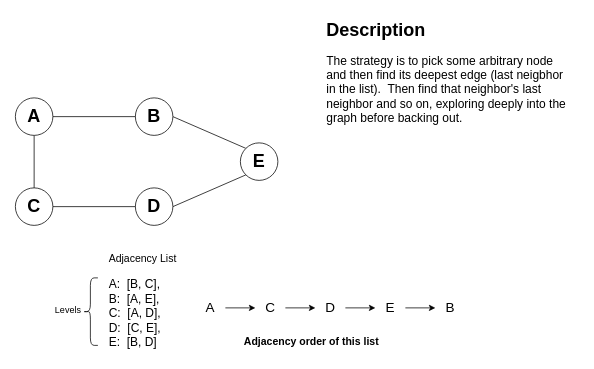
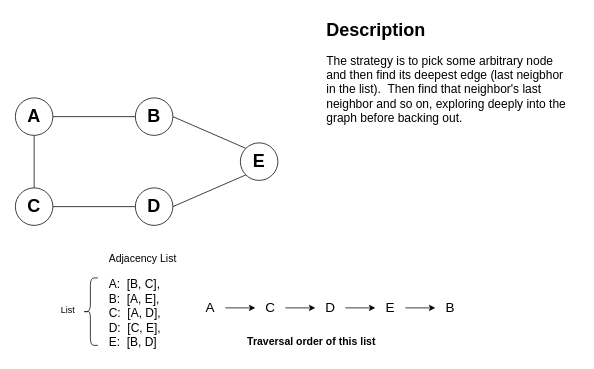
  <mxCell id="0" />
  <mxCell id="1" parent="0" />
  <mxCell id="2" style="rounded=0;orthogonalLoop=1;jettySize=auto;html=1;exitX=1;exitY=0.5;exitDx=0;exitDy=0;entryX=0;entryY=1;entryDx=0;entryDy=0;endArrow=none;endFill=0;" parent="1" source="3" target="11" edge="1"><mxGeometry relative="1" as="geometry" /></mxCell>
  <mxCell id="3" value="&lt;font style=&quot;font-size: 24px;&quot;&gt;&lt;b&gt;D&lt;/b&gt;&lt;/font&gt;" style="ellipse;whiteSpace=wrap;html=1;aspect=fixed;" parent="1" vertex="1"><mxGeometry x="180" y="250" width="50" height="50" as="geometry" /></mxCell>
  <mxCell id="4" style="rounded=0;orthogonalLoop=1;jettySize=auto;html=1;exitX=1;exitY=0.5;exitDx=0;exitDy=0;entryX=0;entryY=0;entryDx=0;entryDy=0;endArrow=none;endFill=0;" parent="1" source="5" target="11" edge="1"><mxGeometry relative="1" as="geometry" /></mxCell>
  <mxCell id="5" value="&lt;font style=&quot;font-size: 24px;&quot;&gt;&lt;b&gt;B&lt;/b&gt;&lt;/font&gt;" style="ellipse;whiteSpace=wrap;html=1;aspect=fixed;" parent="1" vertex="1"><mxGeometry x="180" y="130" width="50" height="50" as="geometry" /></mxCell>
  <mxCell id="6" style="rounded=0;orthogonalLoop=1;jettySize=auto;html=1;exitX=1;exitY=0.5;exitDx=0;exitDy=0;entryX=0;entryY=0.5;entryDx=0;entryDy=0;endArrow=none;endFill=0;" parent="1" source="8" target="5" edge="1"><mxGeometry relative="1" as="geometry" /></mxCell>
  <mxCell id="7" style="rounded=0;orthogonalLoop=1;jettySize=auto;html=1;exitX=0.5;exitY=1;exitDx=0;exitDy=0;entryX=0.5;entryY=0;entryDx=0;entryDy=0;endArrow=none;endFill=0;" parent="1" source="8" target="10" edge="1"><mxGeometry relative="1" as="geometry" /></mxCell>
  <mxCell id="8" value="&lt;font style=&quot;font-size: 24px;&quot;&gt;&lt;b&gt;A&lt;/b&gt;&lt;/font&gt;" style="ellipse;whiteSpace=wrap;html=1;aspect=fixed;" parent="1" vertex="1"><mxGeometry x="20" y="130" width="50" height="50" as="geometry" /></mxCell>
  <mxCell id="9" style="rounded=0;orthogonalLoop=1;jettySize=auto;html=1;exitX=1;exitY=0.5;exitDx=0;exitDy=0;entryX=0;entryY=0.5;entryDx=0;entryDy=0;endArrow=none;endFill=0;" parent="1" source="10" target="3" edge="1"><mxGeometry relative="1" as="geometry" /></mxCell>
  <mxCell id="10" value="&lt;font style=&quot;font-size: 24px;&quot;&gt;&lt;b&gt;C&lt;/b&gt;&lt;/font&gt;" style="ellipse;whiteSpace=wrap;html=1;aspect=fixed;" parent="1" vertex="1"><mxGeometry x="20" y="250" width="50" height="50" as="geometry" /></mxCell>
  <mxCell id="11" value="&lt;font style=&quot;font-size: 24px;&quot;&gt;&lt;b&gt;E&lt;/b&gt;&lt;/font&gt;" style="ellipse;whiteSpace=wrap;html=1;aspect=fixed;" parent="1" vertex="1"><mxGeometry x="320" y="190" width="50" height="50" as="geometry" /></mxCell>
  <mxCell id="12" value="&lt;h1&gt;&lt;font style=&quot;font-size: 24px;&quot;&gt;Description&lt;/font&gt;&lt;/h1&gt;&lt;p&gt;&lt;font size=&quot;3&quot;&gt;The strategy is to pick some arbitrary node and then find its deepest edge (last neigbhor in the list).&amp;nbsp; Then find that neighbor's last neighbor and so on, exploring deeply into the graph before backing out.&lt;/font&gt;&lt;/p&gt;" style="text;html=1;strokeColor=none;fillColor=none;spacing=5;spacingTop=-20;whiteSpace=wrap;overflow=hidden;rounded=0;" parent="1" vertex="1"><mxGeometry x="430" y="20" width="340" height="180" as="geometry" /></mxCell>
  <mxCell id="13" value="&lt;font style=&quot;font-size: 14px;&quot;&gt;Adjacency List&lt;br&gt;&lt;br&gt;&lt;/font&gt;&lt;div style=&quot;text-align: left;&quot;&gt;&lt;font size=&quot;3&quot;&gt;A:&amp;nbsp; [B, C],&lt;/font&gt;&lt;/div&gt;&lt;div style=&quot;text-align: left;&quot;&gt;&lt;font size=&quot;3&quot;&gt;B:&amp;nbsp; [A, E],&lt;br&gt;&lt;/font&gt;&lt;/div&gt;&lt;div style=&quot;text-align: left;&quot;&gt;&lt;font size=&quot;3&quot;&gt;C:&amp;nbsp; [A, D],&lt;br&gt;&lt;/font&gt;&lt;/div&gt;&lt;div style=&quot;text-align: left;&quot;&gt;&lt;font size=&quot;3&quot;&gt;D:&amp;nbsp; [C, E],&lt;br&gt;&lt;/font&gt;&lt;/div&gt;&lt;div style=&quot;text-align: left;&quot;&gt;&lt;font size=&quot;3&quot;&gt;E:&amp;nbsp; [B, D]&lt;/font&gt;&lt;br&gt;&lt;/div&gt;" style="text;html=1;strokeColor=none;fillColor=none;align=center;verticalAlign=middle;whiteSpace=wrap;rounded=0;" parent="1" vertex="1"><mxGeometry x="130" y="330" width="120" height="140" as="geometry" /></mxCell>
  <mxCell id="14" style="edgeStyle=orthogonalEdgeStyle;rounded=0;orthogonalLoop=1;jettySize=auto;html=1;exitX=1;exitY=0.5;exitDx=0;exitDy=0;entryX=0;entryY=0.5;entryDx=0;entryDy=0;" parent="1" source="15" target="17" edge="1"><mxGeometry relative="1" as="geometry" /></mxCell>
  <mxCell id="15" value="&lt;font style=&quot;font-size: 18px;&quot;&gt;A&lt;/font&gt;" style="text;html=1;strokeColor=none;fillColor=none;align=center;verticalAlign=middle;whiteSpace=wrap;rounded=0;" parent="1" vertex="1"><mxGeometry x="260" y="390" width="40" height="40" as="geometry" /></mxCell>
  <mxCell id="16" style="edgeStyle=orthogonalEdgeStyle;rounded=0;orthogonalLoop=1;jettySize=auto;html=1;exitX=1;exitY=0.5;exitDx=0;exitDy=0;entryX=0;entryY=0.5;entryDx=0;entryDy=0;" parent="1" source="17" target="19" edge="1"><mxGeometry relative="1" as="geometry" /></mxCell>
  <mxCell id="17" value="&lt;font style=&quot;font-size: 18px;&quot;&gt;C&lt;/font&gt;" style="text;html=1;strokeColor=none;fillColor=none;align=center;verticalAlign=middle;whiteSpace=wrap;rounded=0;" parent="1" vertex="1"><mxGeometry x="340" y="390" width="40" height="40" as="geometry" /></mxCell>
  <mxCell id="18" style="edgeStyle=orthogonalEdgeStyle;rounded=0;orthogonalLoop=1;jettySize=auto;html=1;exitX=1;exitY=0.5;exitDx=0;exitDy=0;entryX=0;entryY=0.5;entryDx=0;entryDy=0;" parent="1" source="19" target="22" edge="1"><mxGeometry relative="1" as="geometry" /></mxCell>
  <mxCell id="19" value="&lt;font style=&quot;font-size: 18px;&quot;&gt;D&lt;/font&gt;" style="text;html=1;strokeColor=none;fillColor=none;align=center;verticalAlign=middle;whiteSpace=wrap;rounded=0;" parent="1" vertex="1"><mxGeometry x="420" y="390" width="40" height="40" as="geometry" /></mxCell>
  <mxCell id="20" value="&lt;font style=&quot;font-size: 18px;&quot;&gt;B&lt;/font&gt;" style="text;html=1;strokeColor=none;fillColor=none;align=center;verticalAlign=middle;whiteSpace=wrap;rounded=0;" parent="1" vertex="1"><mxGeometry x="580" y="390" width="40" height="40" as="geometry" /></mxCell>
  <mxCell id="21" style="edgeStyle=orthogonalEdgeStyle;rounded=0;orthogonalLoop=1;jettySize=auto;html=1;exitX=1;exitY=0.5;exitDx=0;exitDy=0;entryX=0;entryY=0.5;entryDx=0;entryDy=0;" parent="1" source="22" target="20" edge="1"><mxGeometry relative="1" as="geometry" /></mxCell>
  <mxCell id="22" value="&lt;font style=&quot;font-size: 18px;&quot;&gt;E&lt;/font&gt;" style="text;html=1;strokeColor=none;fillColor=none;align=center;verticalAlign=middle;whiteSpace=wrap;rounded=0;" parent="1" vertex="1"><mxGeometry x="500" y="390" width="40" height="40" as="geometry" /></mxCell>
- <mxCell id="23" value="&lt;font style=&quot;font-size: 14px;&quot;&gt;&lt;b&gt;Adjacency order of this list&lt;/b&gt;&lt;/font&gt;" style="text;html=1;strokeColor=none;fillColor=none;align=center;verticalAlign=middle;whiteSpace=wrap;rounded=0;" parent="1" vertex="1"><mxGeometry x="320" y="440" width="190" height="30" as="geometry" /></mxCell>
+ <mxCell id="23" value="&lt;font style=&quot;font-size: 14px;&quot;&gt;&lt;b&gt;Traversal order of this list&lt;/b&gt;&lt;/font&gt;" style="text;html=1;strokeColor=none;fillColor=none;align=center;verticalAlign=middle;whiteSpace=wrap;rounded=0;" parent="1" vertex="1"><mxGeometry x="320" y="440" width="190" height="30" as="geometry" /></mxCell>
  <mxCell id="24" value="" style="shape=curlyBracket;whiteSpace=wrap;html=1;rounded=1;labelPosition=left;verticalLabelPosition=middle;align=right;verticalAlign=middle;" vertex="1" parent="1"><mxGeometry x="110" y="370" width="20" height="90" as="geometry" /></mxCell>
- <mxCell id="25" value="Levels" style="text;html=1;align=center;verticalAlign=middle;resizable=0;points=[];autosize=1;strokeColor=none;fillColor=none;" vertex="1" parent="1"><mxGeometry x="60" y="398" width="60" height="30" as="geometry" /></mxCell>
+ <mxCell id="25" value="List" style="text;html=1;align=center;verticalAlign=middle;resizable=0;points=[];autosize=1;strokeColor=none;fillColor=none;" vertex="1" parent="1"><mxGeometry x="60" y="398" width="60" height="30" as="geometry" /></mxCell>
